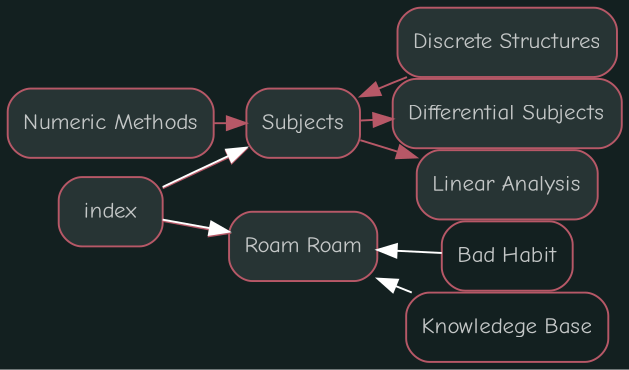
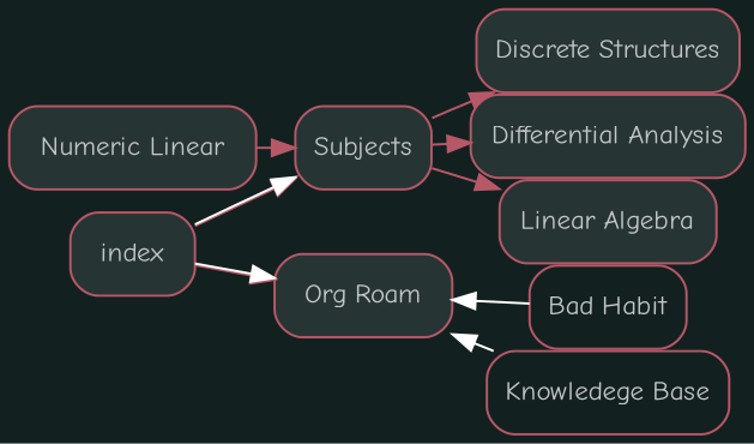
  digraph {
    bgcolor="#132020"
    fontname="Comic Neue"
    nodesep=0
    rankdir=LR
    ranksep=0
    node [color="#b75867" fillcolor="#273434" fontcolor="#c4c7c7" fontname="Comic Neue" fontsize="12px" labelfontname=sans shape=rectangle style="rounded,filled"]
    edge [color="#b75867" fontname="Comic Neue"]
    n1 [label=index]
    n2 [label=Subjects]
-   n3 [label="Roam Roam"]
-   n4 [label="Numeric Methods"]
+   n3 [label="Org Roam"]
+   n4 [label="Numeric Linear"]
    n5 [label="Discrete Structures"]
-   n6 [label="Differential Subjects"]
-   n7 [label="Linear Analysis"]
+   n6 [label="Differential Analysis"]
+   n7 [label="Linear Algebra"]
    n8 [fillcolor="#FFFFFF" label="Bad Habit" style=rounded]
    n9 [fillcolor="#FFFFFF" label="Knowledege Base" style=rounded]
    subgraph sub_1 {
      n1
      n2
      n3
    }
    subgraph sub_2 {
    }
    subgraph sub_3 {
      n2
      n4
      n5
      n6
      n7
    }
    subgraph sub_4 {
      n1
      n2
    }
    subgraph sub_5 {
    }
    subgraph sub_6 {
      n1
      n3
      n8
      n9
    }
    n1 -> n2
    n1 -> n3
    n2 -> n1 [color="#FFFFFF" dir=back]
-   n5 -> n2
+   n2 -> n5
    n2 -> n6
    n2 -> n7
    n3 -> n1 [color="#FFFFFF" dir=back]
    n3 -> n8 [color="#FFFFFF" dir=back]
    n3 -> n9 [color="#FFFFFF" dir=back]
    n4 -> n2
  }
